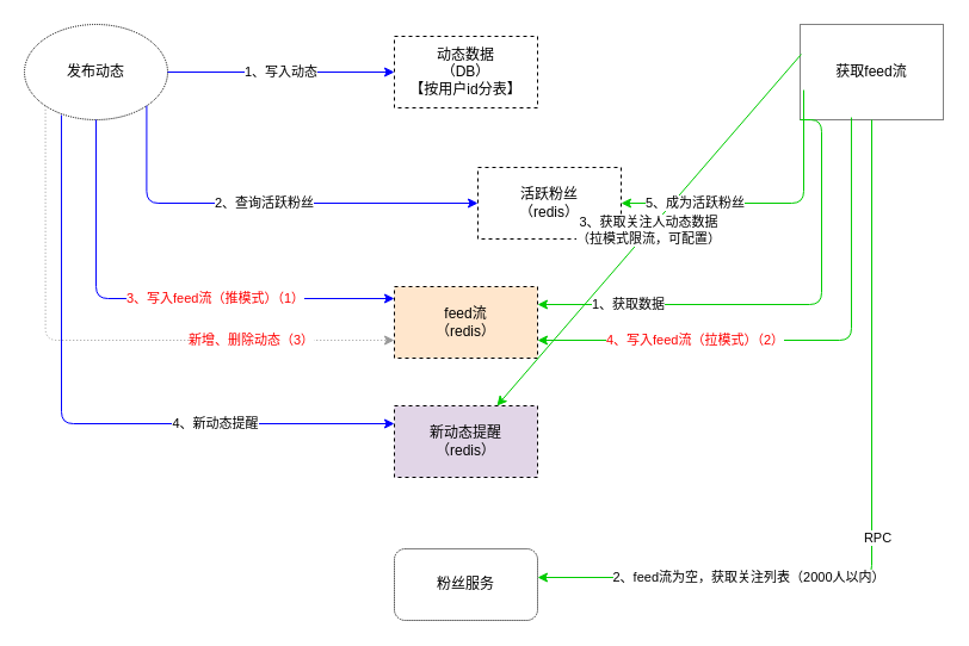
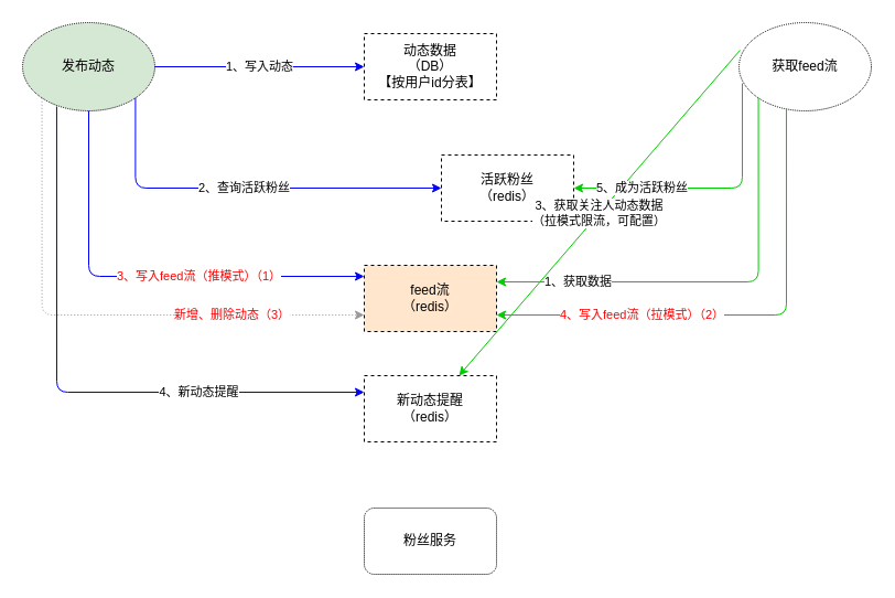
  <mxCell id="0" />
  <mxCell id="1" parent="0" />
  <mxCell id="2" value="动态数据&lt;br&gt;（DB）&lt;br&gt;【按用户id分表】" style="rounded=0;whiteSpace=wrap;html=1;dashed=1;" vertex="1" parent="1"><mxGeometry x="330" y="30" width="120" height="60" as="geometry" /></mxCell>
- <mxCell id="3" value="发布动态" style="ellipse;whiteSpace=wrap;html=1;dashed=1;dashPattern=1 1;" vertex="1" parent="1"><mxGeometry x="20" y="20" width="120" height="80" as="geometry" /></mxCell>
+ <mxCell id="3" value="发布动态" style="ellipse;whiteSpace=wrap;html=1;dashed=1;dashPattern=1 1;fillColor=#d5e8d4;" vertex="1" parent="1"><mxGeometry x="20" y="20" width="120" height="80" as="geometry" /></mxCell>
  <mxCell id="4" value="1、写入动态" style="endArrow=classic;html=1;entryX=0;entryY=0.5;entryDx=0;entryDy=0;exitX=1;exitY=0.5;exitDx=0;exitDy=0;strokeColor=#0000FF;" edge="1" parent="1" source="3" target="2"><mxGeometry width="50" height="50" relative="1" as="geometry"><mxPoint x="370" y="-30" as="sourcePoint" /><mxPoint x="420" y="-80" as="targetPoint" /></mxGeometry></mxCell>
  <mxCell id="5" value="feed流&lt;br&gt;（redis）" style="rounded=0;whiteSpace=wrap;html=1;dashed=1;fillColor=#ffe6cc;" vertex="1" parent="1"><mxGeometry x="330" y="240" width="120" height="60" as="geometry" /></mxCell>
  <mxCell id="6" value="活跃粉丝&lt;br&gt;（redis）" style="rounded=0;whiteSpace=wrap;html=1;dashed=1;" vertex="1" parent="1"><mxGeometry x="400" y="140" width="120" height="60" as="geometry" /></mxCell>
  <mxCell id="7" value="2、查询活跃粉丝" style="endArrow=classic;html=1;entryX=0;entryY=0.5;entryDx=0;entryDy=0;exitX=1;exitY=1;exitDx=0;exitDy=0;edgeStyle=orthogonalEdgeStyle;strokeColor=#0000FF;" edge="1" parent="1" source="3" target="6"><mxGeometry width="50" height="50" relative="1" as="geometry"><mxPoint x="30" y="140" as="sourcePoint" /><mxPoint x="80" y="90" as="targetPoint" /><Array as="points"><mxPoint x="122" y="170" /></Array></mxGeometry></mxCell>
  <mxCell id="8" value="&lt;font color=&quot;#ff0000&quot;&gt;3、写入feed流（推模式）（1）&lt;/font&gt;" style="endArrow=classic;html=1;exitX=0.5;exitY=1;exitDx=0;exitDy=0;edgeStyle=orthogonalEdgeStyle;strokeColor=#0000FF;" edge="1" parent="1" source="3"><mxGeometry x="0.25" width="50" height="50" relative="1" as="geometry"><mxPoint x="280" y="300" as="sourcePoint" /><mxPoint x="330" y="250" as="targetPoint" /><Array as="points"><mxPoint x="80" y="250" /></Array><mxPoint as="offset" /></mxGeometry></mxCell>
- <mxCell id="9" value="获取feed流" style="whiteSpace=wrap;html=1;dashed=1;dashPattern=1 1;rounded=0;" vertex="1" parent="1"><mxGeometry x="670" y="20" width="120" height="80" as="geometry" /></mxCell>
+ <mxCell id="9" value="获取feed流" style="ellipse;whiteSpace=wrap;html=1;dashed=1;dashPattern=1 1;" vertex="1" parent="1"><mxGeometry x="670" y="20" width="120" height="80" as="geometry" /></mxCell>
  <mxCell id="10" value="1、获取数据" style="endArrow=classic;html=1;entryX=1;entryY=0.25;entryDx=0;entryDy=0;exitX=0;exitY=1;exitDx=0;exitDy=0;edgeStyle=orthogonalEdgeStyle;strokeColor=#00CC00;" edge="1" parent="1" source="9" target="5"><mxGeometry x="0.632" width="50" height="50" relative="1" as="geometry"><mxPoint x="690" y="180" as="sourcePoint" /><mxPoint x="740" y="130" as="targetPoint" /><Array as="points"><mxPoint x="688" y="255" /></Array><mxPoint as="offset" /></mxGeometry></mxCell>
  <mxCell id="11" value="粉丝服务" style="rounded=1;whiteSpace=wrap;html=1;dashed=1;dashPattern=1 1;" vertex="1" parent="1"><mxGeometry x="330" y="460" width="120" height="60" as="geometry" /></mxCell>
- <mxCell id="12" value="2、feed流为空，获取关注列表（2000人以内）" style="endArrow=classic;html=1;strokeColor=#00CC00;entryX=1;entryY=0.4;entryDx=0;entryDy=0;entryPerimeter=0;exitX=0.5;exitY=1;exitDx=0;exitDy=0;edgeStyle=orthogonalEdgeStyle;" edge="1" parent="1" source="9" target="11"><mxGeometry x="0.468" width="50" height="50" relative="1" as="geometry"><mxPoint x="720" y="180" as="sourcePoint" /><mxPoint x="770" y="130" as="targetPoint" /><Array as="points"><mxPoint x="730" y="484" /></Array><mxPoint as="offset" /></mxGeometry></mxCell>
- <mxCell id="13" value="RPC" style="edgeLabel;html=1;align=center;verticalAlign=middle;resizable=0;points=[];" vertex="1" connectable="0" parent="12"><mxGeometry x="0.054" y="4" relative="1" as="geometry"><mxPoint as="offset" /></mxGeometry></mxCell>
  <mxCell id="14" value="3、获取关注人动态数据&lt;br&gt;（拉模式限流，可配置）" style="endArrow=classic;html=1;strokeColor=#00CC00;exitX=0.008;exitY=0.313;exitDx=0;exitDy=0;exitPerimeter=0;" edge="1" parent="1" source="9" target="18"><mxGeometry width="50" height="50" relative="1" as="geometry"><mxPoint x="560" y="30" as="sourcePoint" /><mxPoint x="610" y="-20" as="targetPoint" /></mxGeometry></mxCell>
  <mxCell id="15" value="&lt;font color=&quot;#ff0000&quot;&gt;4、写入feed流（拉模式）（2）&lt;/font&gt;" style="endArrow=classic;html=1;strokeColor=#00CC00;entryX=1;entryY=0.75;entryDx=0;entryDy=0;edgeStyle=orthogonalEdgeStyle;exitX=0.358;exitY=0.975;exitDx=0;exitDy=0;exitPerimeter=0;" edge="1" parent="1" source="9" target="5"><mxGeometry x="0.413" width="50" height="50" relative="1" as="geometry"><mxPoint x="708" y="150" as="sourcePoint" /><mxPoint x="650" y="120" as="targetPoint" /><Array as="points"><mxPoint x="713" y="285" /></Array><mxPoint as="offset" /></mxGeometry></mxCell>
  <mxCell id="16" value="5、成为活跃粉丝" style="endArrow=classic;html=1;strokeColor=#00CC00;exitX=0.025;exitY=0.688;exitDx=0;exitDy=0;exitPerimeter=0;entryX=1;entryY=0.5;entryDx=0;entryDy=0;edgeStyle=orthogonalEdgeStyle;" edge="1" parent="1" source="9" target="6"><mxGeometry x="0.497" width="50" height="50" relative="1" as="geometry"><mxPoint x="570" y="140" as="sourcePoint" /><mxPoint x="620" y="90" as="targetPoint" /><Array as="points"><mxPoint x="673" y="170" /></Array><mxPoint as="offset" /></mxGeometry></mxCell>
  <mxCell id="17" value="&lt;font color=&quot;#ff0000&quot;&gt;新增、删除动态（3）&lt;/font&gt;" style="endArrow=classic;html=1;entryX=0;entryY=0.75;entryDx=0;entryDy=0;strokeColor=#999999;dashed=1;dashPattern=1 2;exitX=0;exitY=1;exitDx=0;exitDy=0;edgeStyle=orthogonalEdgeStyle;" edge="1" parent="1" source="3" target="5"><mxGeometry x="0.509" width="50" height="50" relative="1" as="geometry"><mxPoint x="80" y="280" as="sourcePoint" /><mxPoint x="10" y="210" as="targetPoint" /><Array as="points"><mxPoint x="38" y="285" /></Array><mxPoint as="offset" /></mxGeometry></mxCell>
- <mxCell id="18" value="新动态提醒&lt;br&gt;（redis）" style="rounded=0;whiteSpace=wrap;html=1;dashed=1;fillColor=#e1d5e7;" vertex="1" parent="1"><mxGeometry x="330" y="340" width="120" height="60" as="geometry" /></mxCell>
+ <mxCell id="18" value="新动态提醒&lt;br&gt;（redis）" style="rounded=0;whiteSpace=wrap;html=1;dashed=1;" vertex="1" parent="1"><mxGeometry x="330" y="340" width="120" height="60" as="geometry" /></mxCell>
  <mxCell id="19" value="4、新动态提醒" style="endArrow=classic;html=1;entryX=0;entryY=0.25;entryDx=0;entryDy=0;exitX=0.258;exitY=0.95;exitDx=0;exitDy=0;exitPerimeter=0;edgeStyle=orthogonalEdgeStyle;strokeColor=#0000FF;" edge="1" parent="1" source="3" target="18"><mxGeometry x="0.442" width="50" height="50" relative="1" as="geometry"><mxPoint x="-40" y="310" as="sourcePoint" /><mxPoint x="10" y="260" as="targetPoint" /><Array as="points"><mxPoint x="51" y="355" /></Array><mxPoint as="offset" /></mxGeometry></mxCell>
